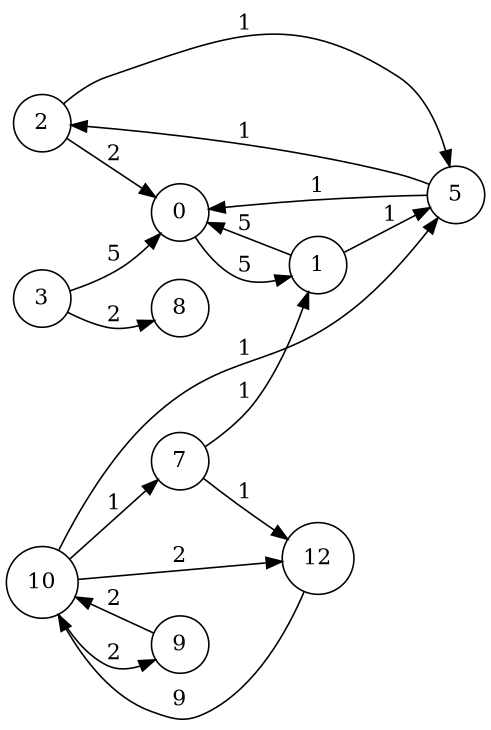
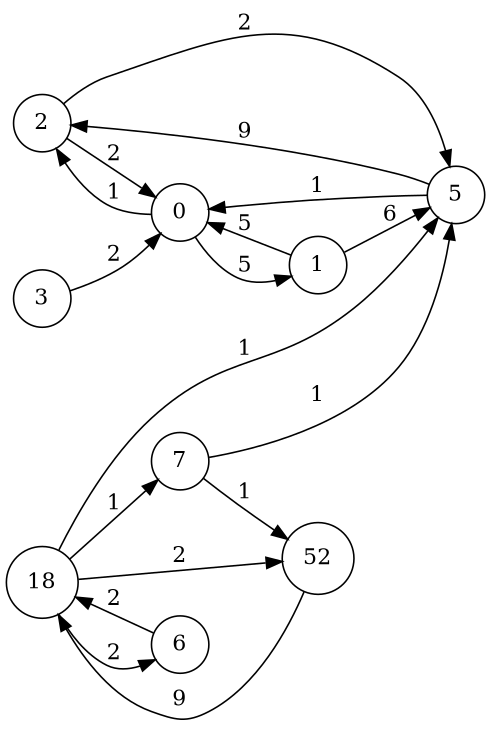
  digraph {
    rankdir=LR
    node [shape=circle]
    2
    0
    5
    1
-   10
-   12
-   9
+   10 [label=18]
+   12 [label=52]
+   9 [label=6]
    7
    3
-   8
    2 -> 0 [label=2]
-   2 -> 5 [label=1]
+   2 -> 5 [label=2]
+   0 -> 2 [label=1]
    0 -> 1 [label=5]
-   5 -> 2 [label=1]
+   5 -> 2 [label=9]
    5 -> 0 [label=1]
    1 -> 0 [label=5]
-   1 -> 5 [label=1]
+   1 -> 5 [label=6]
    10 -> 5 [label=1]
    10 -> 12 [label=2]
    10 -> 9 [label=2]
    10 -> 7 [label=1]
    12 -> 10 [label=9]
    9 -> 10 [label=2]
-   7 -> 1 [label=1]
+   7 -> 5 [label=1]
    7 -> 12 [label=1]
-   3 -> 0 [label=5]
-   3 -> 8 [label=2]
+   3 -> 0 [label=2]
  }
